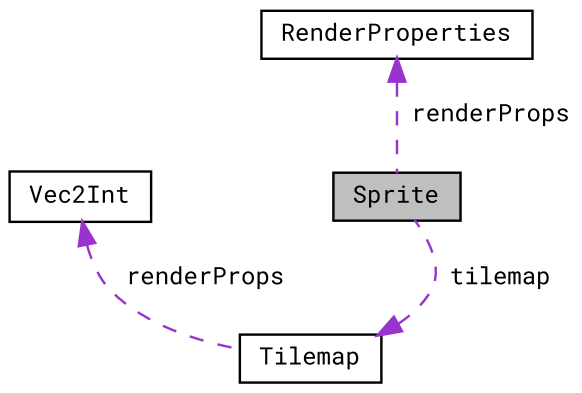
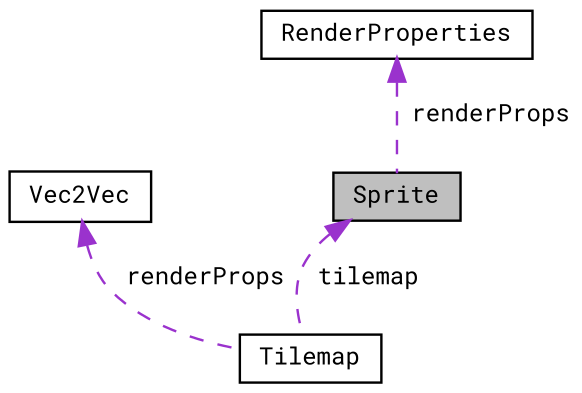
  digraph {
    fontname="Roboto Mono"
    node [color=black fillcolor=white fontname="Roboto Mono" fontsize=10 shape=record style=filled]
    edge [color=darkorchid3 dir=back fontname="Roboto Mono" fontsize=10 labelfontname=Helvetica labelfontsize=10 style=dashed]
    n1 [fillcolor=grey75 fontcolor=black height=0.2 label=Sprite width=0.4]
    n2 [height=0.2 label=Tilemap width=0.4]
-   n3 [height=0.2 label=Vec2Int width=0.4]
+   n3 [height=0.2 label=Vec2Vec width=0.4]
    n4 [height=0.2 label=RenderProperties width=0.4]
-   n2 -> n1 [label=" tilemap"]
+   n1 -> n2 [label=" tilemap"]
    n3 -> n2 [label=" renderProps"]
    n4 -> n1 [label=" renderProps"]
  }
